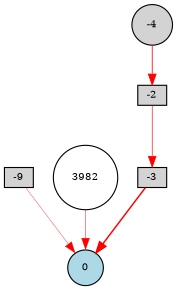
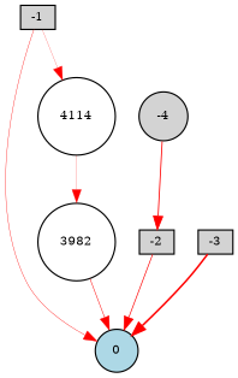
  digraph {
    node [fillcolor=lightgray fontsize=9 shape=circle style=filled]
    edge [color=red style=solid]
-   -1 [height=0.2 shape=box width=0.2 label=-9]
+   -1 [height=0.2 shape=box width=0.2]
    0 [fillcolor=lightblue height=0.2 width=0.2]
+   4114 [fillcolor=white height=0.2 width=0.2]
    3982 [fillcolor=white height=0.2 width=0.2]
    -2 [height=0.2 shape=box width=0.2]
    -3 [height=0.2 shape=box width=0.2]
    -4 [height=0.2 width=0.2]
    -1 -> 0 [penwidth=0.3059029991015322]
+   -1 -> 4114 [penwidth=0.16578222890947153]
+   4114 -> 3982 [penwidth=0.1639023054153026]
    3982 -> 0 [penwidth=0.4164272640114193]
-   -2 -> -3 [penwidth=0.5785916989655189]
+   -2 -> 0 [penwidth=0.5785916989655189]
    -3 -> 0 [penwidth=1.324480951798312]
    -4 -> -2 [penwidth=0.7183769794898073]
  }
